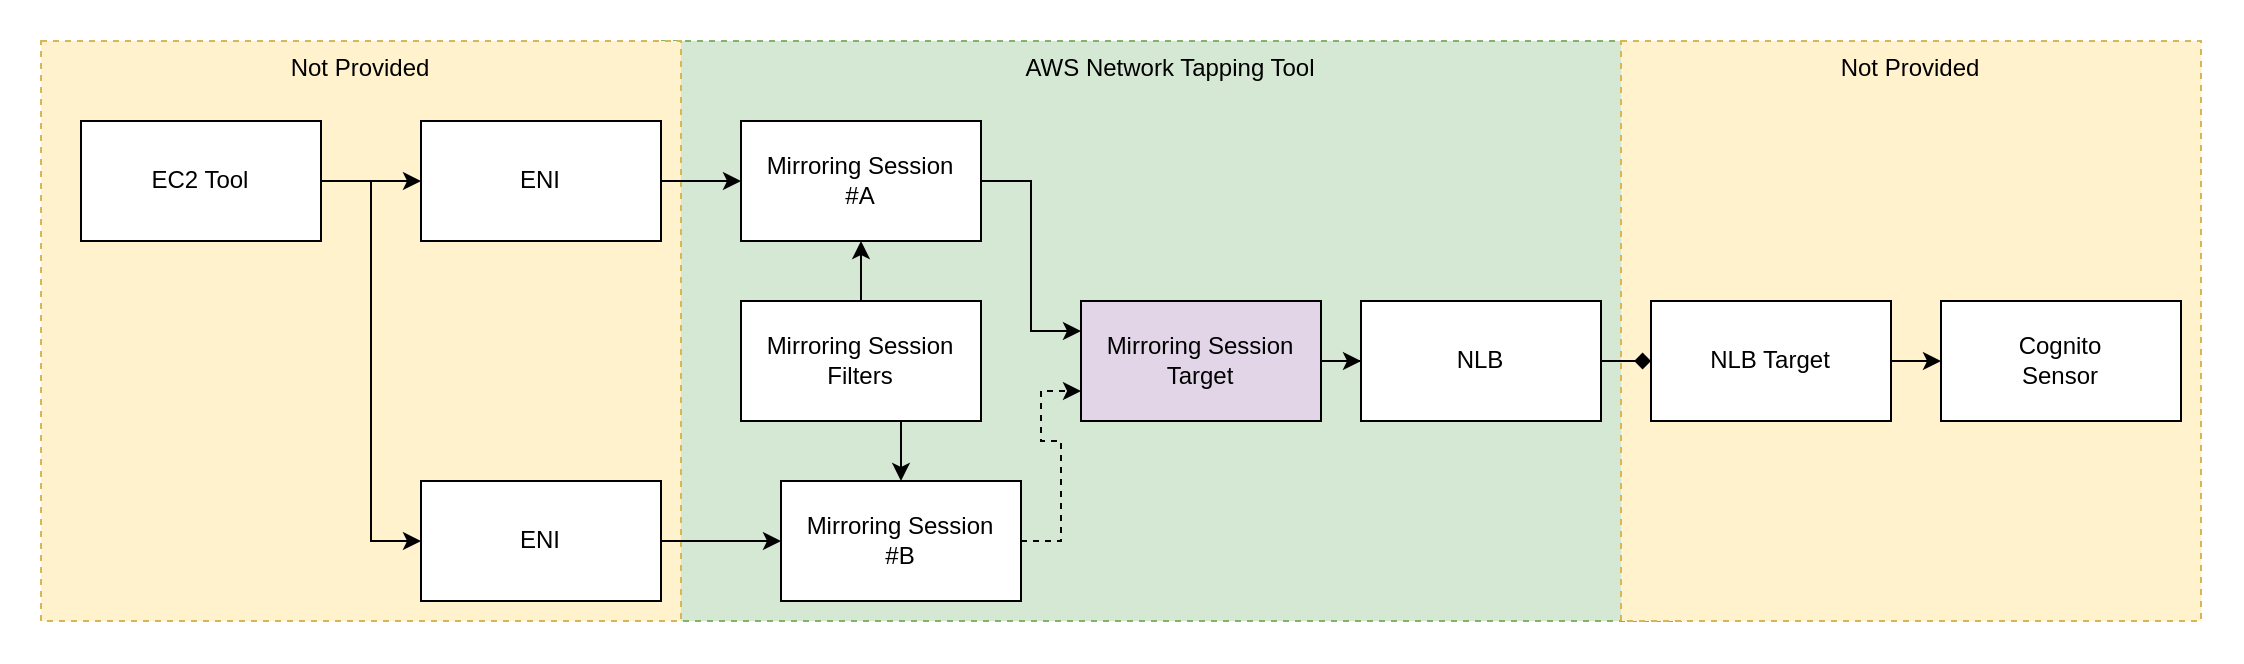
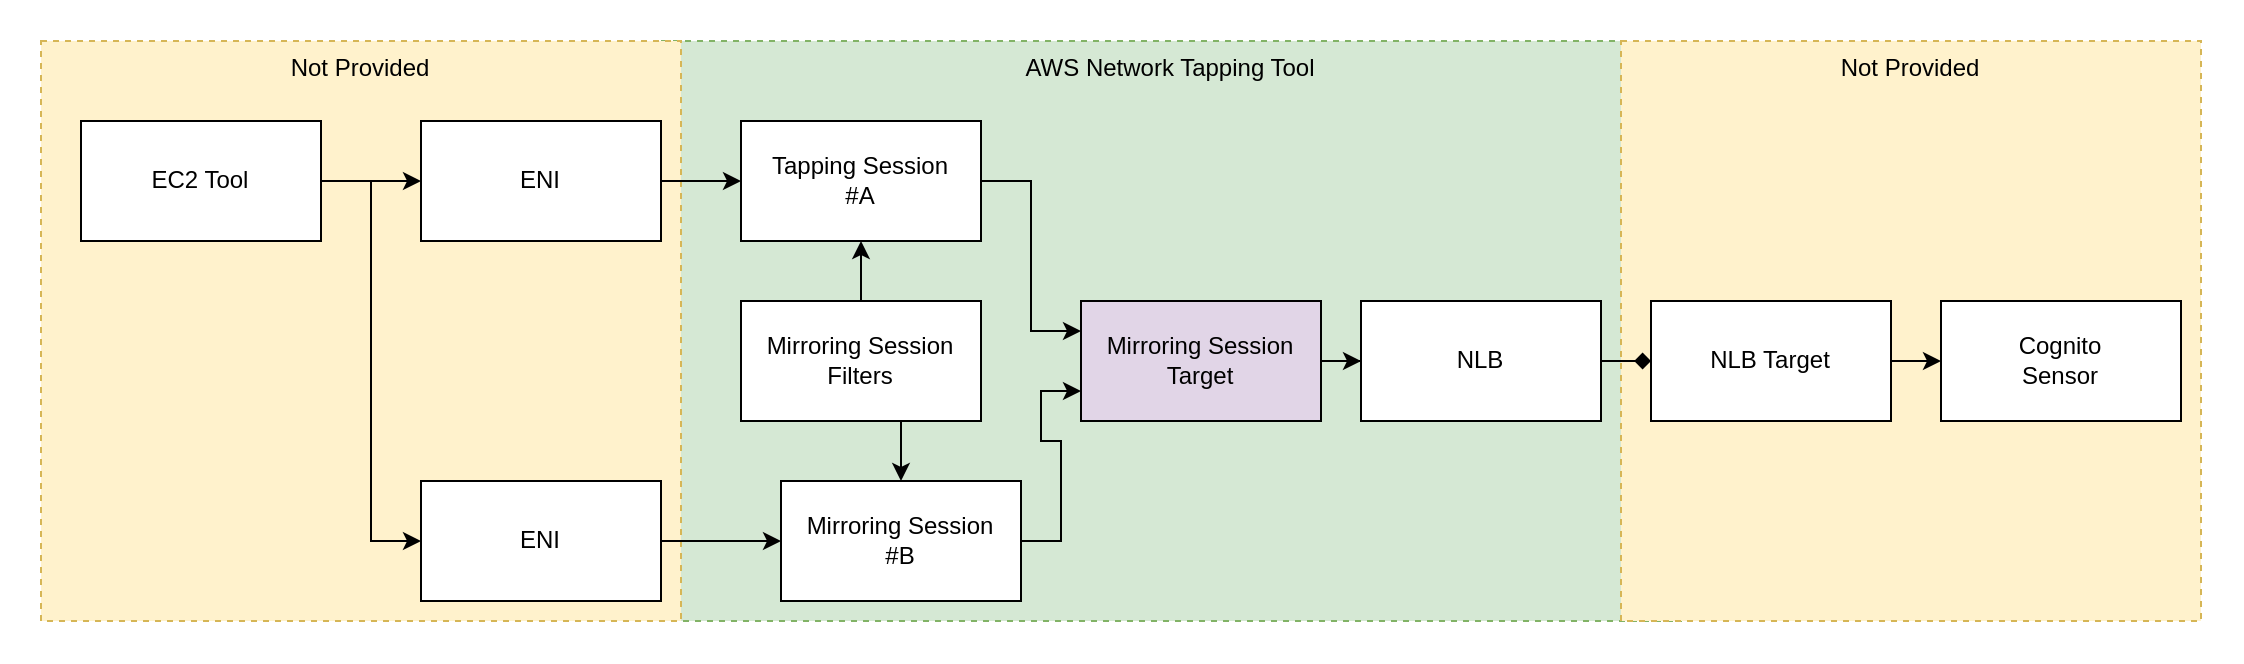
  <mxCell id="0" />
  <mxCell id="1" parent="0" />
  <mxCell id="2" value="AWS Network Tapping Tool" style="rounded=0;whiteSpace=wrap;html=1;dashed=1;fillColor=#d5e8d4;strokeColor=#82b366;verticalAlign=top;" vertex="1" parent="1"><mxGeometry x="330" y="20" width="510" height="290" as="geometry" /></mxCell>
  <mxCell id="3" value="Not Provided" style="rounded=0;whiteSpace=wrap;html=1;dashed=1;fillColor=#fff2cc;strokeColor=#d6b656;verticalAlign=top;" vertex="1" parent="1"><mxGeometry x="810" y="20" width="290" height="290" as="geometry" /></mxCell>
  <mxCell id="4" value="Not Provided" style="rounded=0;whiteSpace=wrap;html=1;dashed=1;fillColor=#fff2cc;strokeColor=#d6b656;verticalAlign=top;" vertex="1" parent="1"><mxGeometry x="20" y="20" width="320" height="290" as="geometry" /></mxCell>
  <mxCell id="5" style="edgeStyle=orthogonalEdgeStyle;rounded=0;orthogonalLoop=1;jettySize=auto;html=1;exitX=1;exitY=0.5;exitDx=0;exitDy=0;" edge="1" parent="1" source="7" target="9"><mxGeometry relative="1" as="geometry" /></mxCell>
  <mxCell id="6" style="edgeStyle=orthogonalEdgeStyle;rounded=0;orthogonalLoop=1;jettySize=auto;html=1;exitX=1;exitY=0.5;exitDx=0;exitDy=0;entryX=0;entryY=0.5;entryDx=0;entryDy=0;" edge="1" parent="1" source="7" target="16"><mxGeometry relative="1" as="geometry" /></mxCell>
  <mxCell id="7" value="EC2 Tool" style="rounded=0;whiteSpace=wrap;html=1;" vertex="1" parent="1"><mxGeometry x="40" y="60" width="120" height="60" as="geometry" /></mxCell>
  <mxCell id="8" style="edgeStyle=orthogonalEdgeStyle;rounded=0;orthogonalLoop=1;jettySize=auto;html=1;exitX=1;exitY=0.5;exitDx=0;exitDy=0;entryX=0;entryY=0.5;entryDx=0;entryDy=0;" edge="1" parent="1" source="9" target="11"><mxGeometry relative="1" as="geometry" /></mxCell>
  <mxCell id="9" value="ENI" style="rounded=0;whiteSpace=wrap;html=1;" vertex="1" parent="1"><mxGeometry x="210" y="60" width="120" height="60" as="geometry" /></mxCell>
  <mxCell id="10" style="edgeStyle=orthogonalEdgeStyle;rounded=0;orthogonalLoop=1;jettySize=auto;html=1;exitX=1;exitY=0.5;exitDx=0;exitDy=0;entryX=0;entryY=0.25;entryDx=0;entryDy=0;" edge="1" parent="1" source="11" target="20"><mxGeometry relative="1" as="geometry" /></mxCell>
- <mxCell id="11" value="Mirroring Session&lt;br&gt;#A" style="rounded=0;whiteSpace=wrap;html=1;" vertex="1" parent="1"><mxGeometry x="370" y="60" width="120" height="60" as="geometry" /></mxCell>
+ <mxCell id="11" value="Tapping Session&lt;br&gt;#A" style="rounded=0;whiteSpace=wrap;html=1;" vertex="1" parent="1"><mxGeometry x="370" y="60" width="120" height="60" as="geometry" /></mxCell>
  <mxCell id="12" style="edgeStyle=orthogonalEdgeStyle;rounded=0;orthogonalLoop=1;jettySize=auto;html=1;exitX=0.5;exitY=0;exitDx=0;exitDy=0;entryX=0.5;entryY=1;entryDx=0;entryDy=0;" edge="1" parent="1" source="14" target="11"><mxGeometry relative="1" as="geometry" /></mxCell>
  <mxCell id="13" style="edgeStyle=orthogonalEdgeStyle;rounded=0;orthogonalLoop=1;jettySize=auto;html=1;exitX=0.5;exitY=1;exitDx=0;exitDy=0;entryX=0.5;entryY=0;entryDx=0;entryDy=0;" edge="1" parent="1" source="14" target="18"><mxGeometry relative="1" as="geometry" /></mxCell>
  <mxCell id="14" value="Mirroring Session Filters" style="rounded=0;whiteSpace=wrap;html=1;" vertex="1" parent="1"><mxGeometry x="370" y="150" width="120" height="60" as="geometry" /></mxCell>
  <mxCell id="15" style="edgeStyle=orthogonalEdgeStyle;rounded=0;orthogonalLoop=1;jettySize=auto;html=1;exitX=1;exitY=0.5;exitDx=0;exitDy=0;entryX=0;entryY=0.5;entryDx=0;entryDy=0;" edge="1" parent="1" source="16" target="18"><mxGeometry relative="1" as="geometry" /></mxCell>
  <mxCell id="16" value="ENI" style="rounded=0;whiteSpace=wrap;html=1;" vertex="1" parent="1"><mxGeometry x="210" y="240" width="120" height="60" as="geometry" /></mxCell>
- <mxCell id="17" style="edgeStyle=orthogonalEdgeStyle;rounded=0;orthogonalLoop=1;jettySize=auto;html=1;exitX=1;exitY=0.5;exitDx=0;exitDy=0;entryX=0;entryY=0.75;entryDx=0;entryDy=0;dashed=1;" edge="1" parent="1" source="18" target="20"><mxGeometry relative="1" as="geometry" /></mxCell>
+ <mxCell id="17" style="edgeStyle=orthogonalEdgeStyle;rounded=0;orthogonalLoop=1;jettySize=auto;html=1;exitX=1;exitY=0.5;exitDx=0;exitDy=0;entryX=0;entryY=0.75;entryDx=0;entryDy=0;" edge="1" parent="1" source="18" target="20"><mxGeometry relative="1" as="geometry" /></mxCell>
  <mxCell id="18" value="Mirroring Session&lt;br&gt;#B" style="rounded=0;whiteSpace=wrap;html=1;" vertex="1" parent="1"><mxGeometry x="390" y="240" width="120" height="60" as="geometry" /></mxCell>
  <mxCell id="19" style="edgeStyle=orthogonalEdgeStyle;rounded=0;orthogonalLoop=1;jettySize=auto;html=1;exitX=1;exitY=0.5;exitDx=0;exitDy=0;" edge="1" parent="1" source="20" target="22"><mxGeometry relative="1" as="geometry" /></mxCell>
  <mxCell id="20" value="Mirroring Session Target" style="rounded=0;whiteSpace=wrap;html=1;fillColor=#e1d5e7;" vertex="1" parent="1"><mxGeometry x="540" y="150" width="120" height="60" as="geometry" /></mxCell>
  <mxCell id="21" style="edgeStyle=orthogonalEdgeStyle;rounded=0;orthogonalLoop=1;jettySize=auto;html=1;exitX=1;exitY=0.5;exitDx=0;exitDy=0;entryX=0;entryY=0.5;entryDx=0;entryDy=0;endArrow=diamond;" edge="1" parent="1" source="22" target="25"><mxGeometry relative="1" as="geometry" /></mxCell>
  <mxCell id="22" value="NLB" style="rounded=0;whiteSpace=wrap;html=1;" vertex="1" parent="1"><mxGeometry x="680" y="150" width="120" height="60" as="geometry" /></mxCell>
  <mxCell id="23" value="Cognito&lt;br&gt;Sensor" style="rounded=0;whiteSpace=wrap;html=1;" vertex="1" parent="1"><mxGeometry x="970" y="150" width="120" height="60" as="geometry" /></mxCell>
  <mxCell id="24" style="edgeStyle=orthogonalEdgeStyle;rounded=0;orthogonalLoop=1;jettySize=auto;html=1;exitX=1;exitY=0.5;exitDx=0;exitDy=0;entryX=0;entryY=0.5;entryDx=0;entryDy=0;" edge="1" parent="1" source="25" target="23"><mxGeometry relative="1" as="geometry" /></mxCell>
  <mxCell id="25" value="NLB Target" style="rounded=0;whiteSpace=wrap;html=1;" vertex="1" parent="1"><mxGeometry x="825" y="150" width="120" height="60" as="geometry" /></mxCell>
